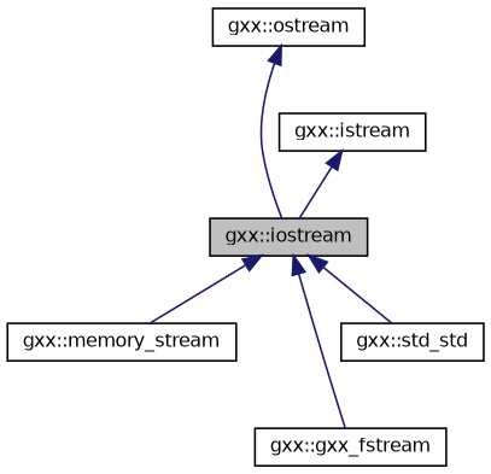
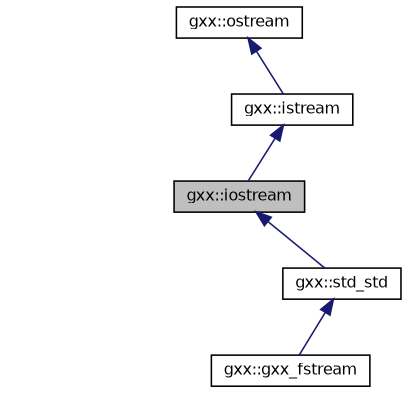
  digraph {
    node [color=black fillcolor=white fontname=Helvetica fontsize=10 shape=record style=filled]
    edge [color=midnightblue dir=back fontname=Helvetica fontsize=10 labelfontname=Helvetica labelfontsize=10 style=solid]
    n1 [fillcolor=grey75 fontcolor=black height=0.2 label="gxx::iostream" width=0.4]
-   n2 [height=0.2 label="gxx::memory_stream" width=0.4]
    n3 [height=0.2 label="gxx::gxx_fstream" width=0.4]
    n4 [height=0.2 label="gxx::std_std" width=0.4]
    n5 [height=0.2 label="gxx::istream" width=0.4]
    n6 [height=0.2 label="gxx::ostream" width=0.4]
-   n1 -> n2
-   n1 -> n3
+   n4 -> n3
    n1 -> n4
    n5 -> n1
-   n6 -> n1
+   n6 -> n5
  }
